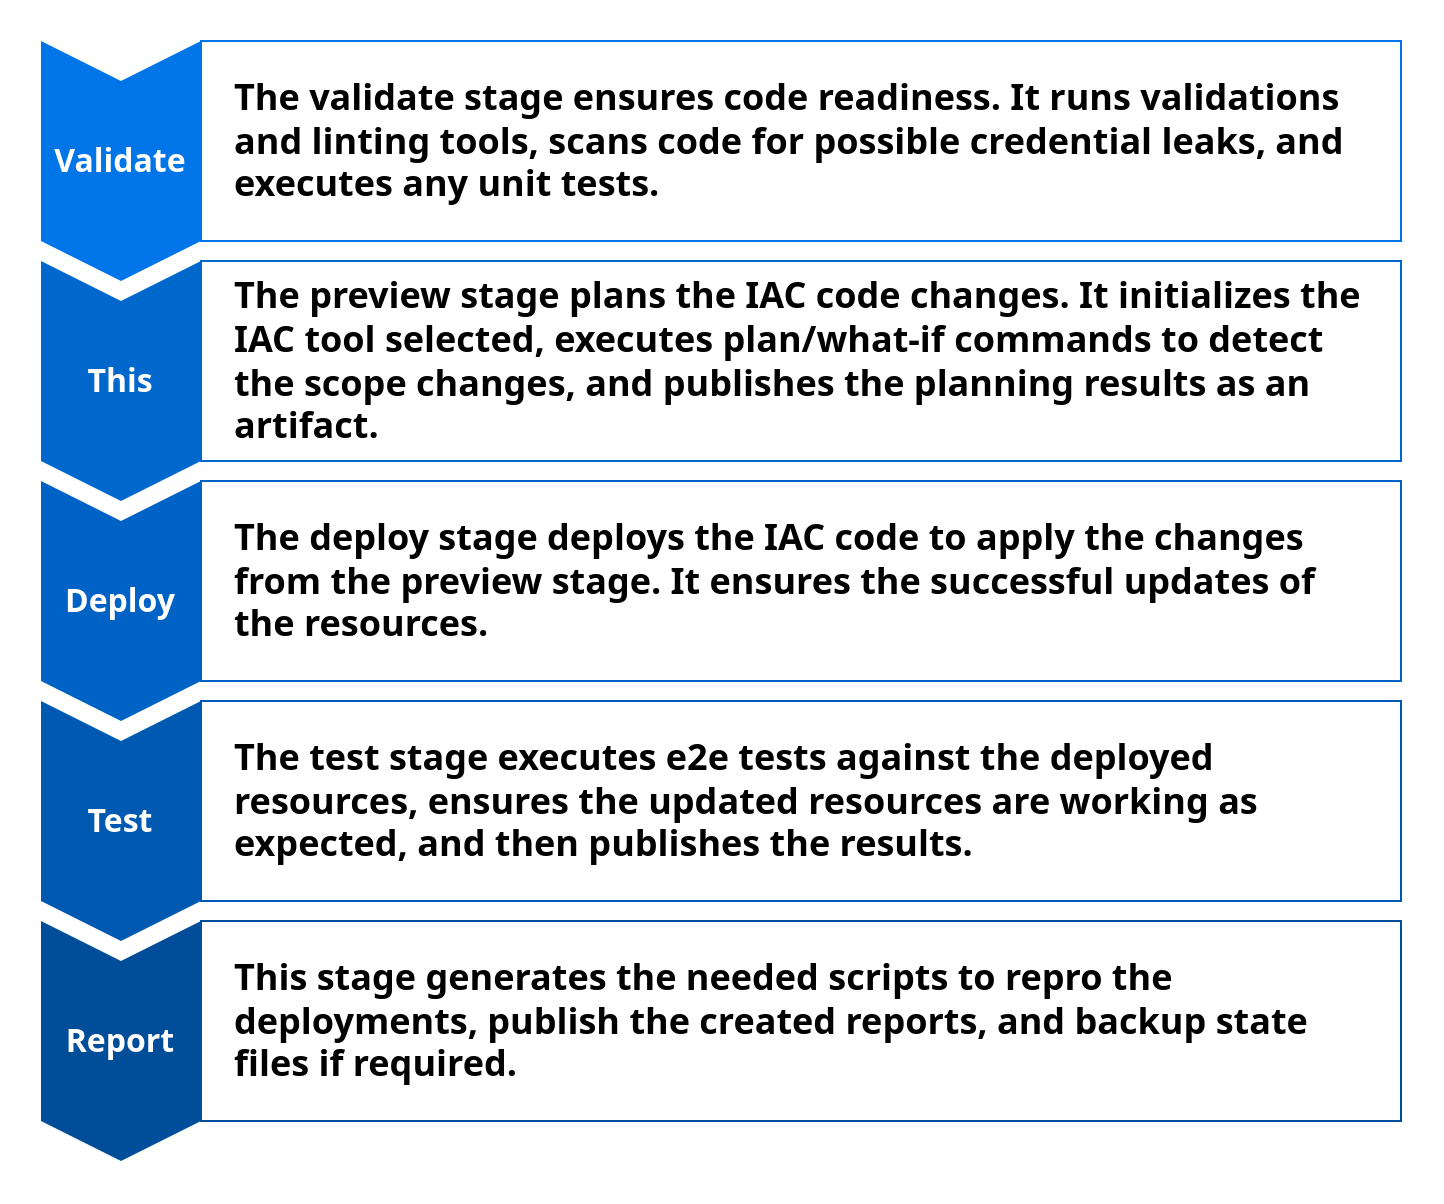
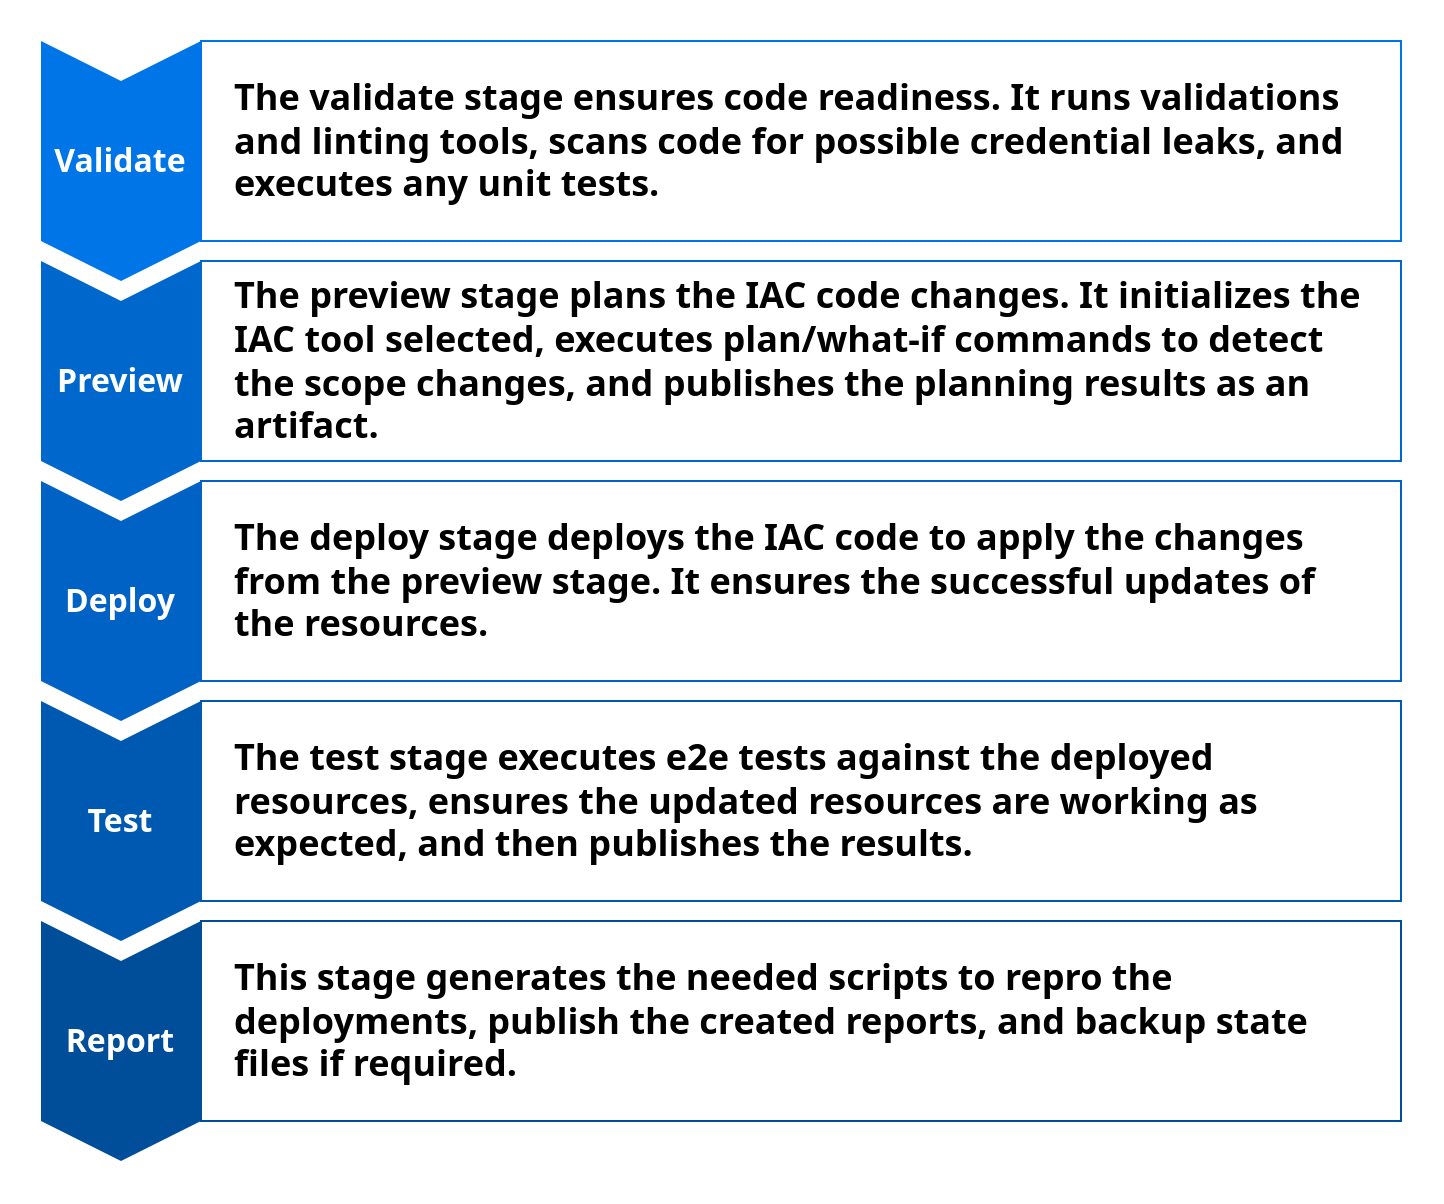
  <mxCell id="0" />
  <mxCell id="1" parent="0" />
  <mxCell id="2" value="Validate" style="shape=step;perimeter=stepPerimeter;whiteSpace=wrap;html=1;fixedSize=1;direction=south;fillColor=#0075E8;strokeColor=none;fontFamily=Segoe UI;fontSize=16;fontStyle=1;fontColor=#FFFFFF;" parent="1" vertex="1"><mxGeometry x="20" y="20" width="80" height="120" as="geometry" /></mxCell>
- <mxCell id="3" value="This" style="shape=step;perimeter=stepPerimeter;whiteSpace=wrap;html=1;fixedSize=1;direction=south;fillColor=#0067CC;strokeColor=none;fontFamily=Segoe UI;fontSize=16;fontStyle=1;fontColor=#FFFFFF;" parent="1" vertex="1"><mxGeometry x="20" y="130" width="80" height="120" as="geometry" /></mxCell>
+ <mxCell id="3" value="Preview" style="shape=step;perimeter=stepPerimeter;whiteSpace=wrap;html=1;fixedSize=1;direction=south;fillColor=#0067CC;strokeColor=none;fontFamily=Segoe UI;fontSize=16;fontStyle=1;fontColor=#FFFFFF;" parent="1" vertex="1"><mxGeometry x="20" y="130" width="80" height="120" as="geometry" /></mxCell>
  <mxCell id="4" value="Deploy" style="shape=step;perimeter=stepPerimeter;whiteSpace=wrap;html=1;fixedSize=1;direction=south;fillColor=#0062C4;strokeColor=none;fontFamily=Segoe UI;fontSize=16;fontStyle=1;fontColor=#FFFFFF;" parent="1" vertex="1"><mxGeometry x="20" y="240" width="80" height="120" as="geometry" /></mxCell>
  <mxCell id="5" value="Test" style="shape=step;perimeter=stepPerimeter;whiteSpace=wrap;html=1;fixedSize=1;direction=south;fillColor=#0059B0;strokeColor=none;fontFamily=Segoe UI;fontSize=16;fontStyle=1;fontColor=#FFFFFF;" parent="1" vertex="1"><mxGeometry x="20" y="350" width="80" height="120" as="geometry" /></mxCell>
  <mxCell id="6" value="Report" style="shape=step;perimeter=stepPerimeter;whiteSpace=wrap;html=1;fixedSize=1;direction=south;fillColor=#004D99;strokeColor=none;fontFamily=Segoe UI;fontSize=16;fontStyle=1;fontColor=#FFFFFF;" parent="1" vertex="1"><mxGeometry x="20" y="460" width="80" height="120" as="geometry" /></mxCell>
  <mxCell id="7" value="The validate stage ensures code readiness. It runs validations and linting tools, scans code for possible credential leaks, and executes any unit tests." style="text;html=1;strokeColor=#0075E8;fillColor=none;align=left;verticalAlign=middle;whiteSpace=wrap;rounded=0;fontSize=18;fontColor=#000000;fontFamily=Segoe UI;fontStyle=1;perimeterSpacing=0;spacingLeft=15;spacingRight=15;" parent="1" vertex="1"><mxGeometry x="100" y="20" width="600" height="100" as="geometry" /></mxCell>
  <mxCell id="8" value="The preview stage plans the IAC code changes. It initializes the IAC tool selected, executes plan/what-if commands to detect the scope changes, and publishes the planning results as an artifact." style="text;html=1;strokeColor=#0067CC;fillColor=none;align=left;verticalAlign=middle;whiteSpace=wrap;rounded=0;fontSize=18;fontColor=#000000;fontFamily=Segoe UI;fontStyle=1;spacingLeft=15;spacingRight=15;" parent="1" vertex="1"><mxGeometry x="100" y="130" width="600" height="100" as="geometry" /></mxCell>
  <mxCell id="9" value="The deploy stage deploys the IAC code to apply the changes from the preview stage. It ensures the successful updates of the resources." style="text;html=1;strokeColor=#0062C4;fillColor=none;align=left;verticalAlign=middle;whiteSpace=wrap;rounded=0;fontSize=18;fontColor=#000000;fontFamily=Segoe UI;fontStyle=1;spacingLeft=15;spacingRight=15;" parent="1" vertex="1"><mxGeometry x="100" y="240" width="600" height="100" as="geometry" /></mxCell>
  <mxCell id="10" value="&lt;div&gt;The test stage executes e2e tests against the deployed resources, ensures the updated resources are working as expected, and then publishes the results.&lt;/div&gt;" style="text;html=1;strokeColor=#0059B0;fillColor=none;align=left;verticalAlign=middle;whiteSpace=wrap;rounded=0;fontSize=18;fontColor=#000000;fontFamily=Segoe UI;fontStyle=1;spacingLeft=15;spacingRight=15;" parent="1" vertex="1"><mxGeometry x="100" y="350" width="600" height="100" as="geometry" /></mxCell>
  <mxCell id="11" value="This stage generates the needed scripts to repro the deployments, publish the created reports, and backup state files if required." style="text;html=1;strokeColor=#004D99;fillColor=none;align=left;verticalAlign=middle;whiteSpace=wrap;rounded=0;fontSize=18;fontColor=#000000;fontFamily=Segoe UI;fontStyle=1;spacingLeft=15;spacingRight=15;" parent="1" vertex="1"><mxGeometry x="100" y="460" width="600" height="100" as="geometry" /></mxCell>
